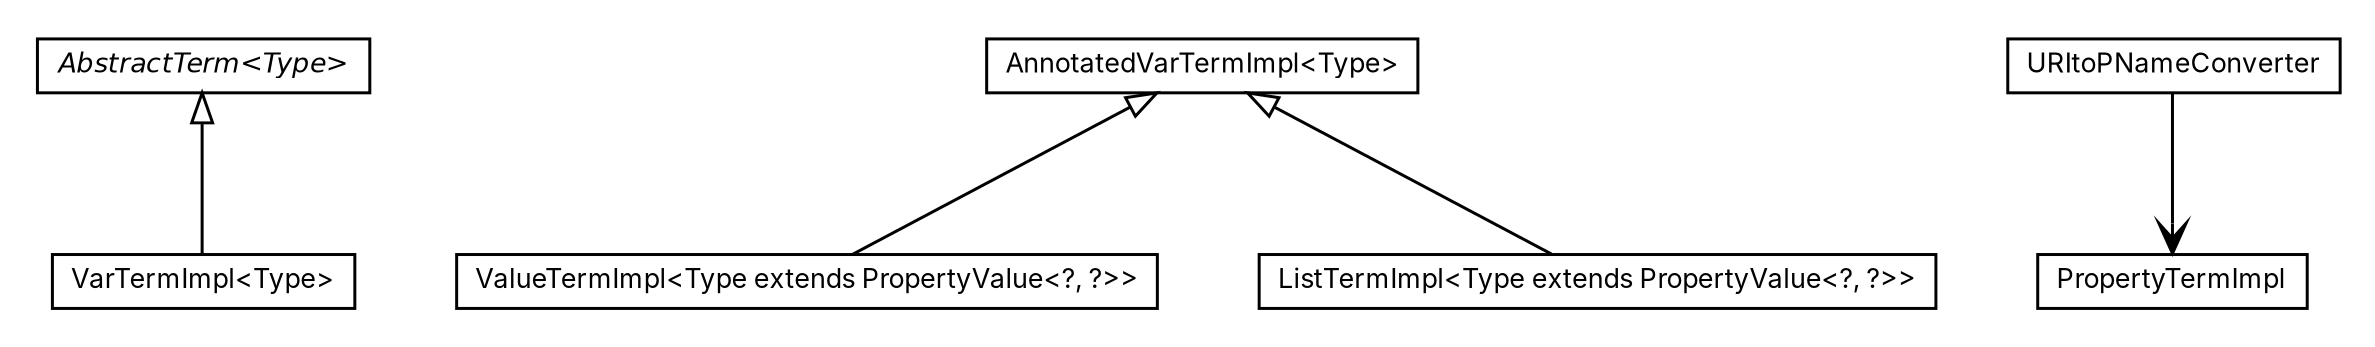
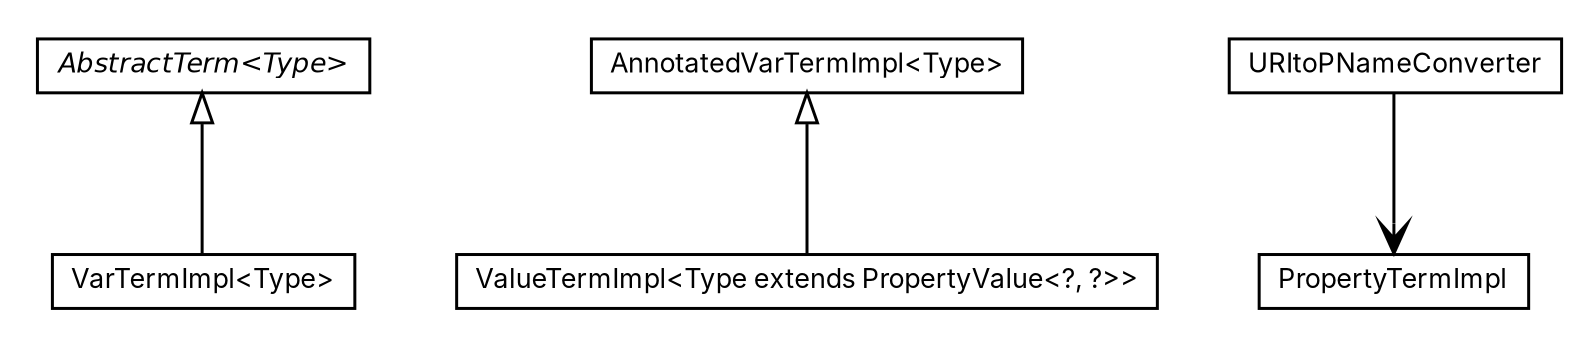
  digraph {
    fontname=Inter
    node [fontcolor=black fontname=Inter fontsize=9.0 shape=plaintext]
    edge [arrowtail=empty dir=back fontname=Inter fontsize=10 headport=p labelfontname=Helvetica labelfontsize=10 tailport=p]
    n1 [label=<<table border="0" cellborder="1" cellspacing="0" cellpadding="2" port="p" href="./VarTermImpl.html"> 		<tr><td><table border="0" cellspacing="0" cellpadding="1"> 			<tr><td> VarTermImpl&lt;Type&gt; </td></tr> 		</table></td></tr> 		</table>>]
    n2 [label=<<table border="0" cellborder="1" cellspacing="0" cellpadding="2" port="p" href="./AnnotatedVarTermImpl.html"> 		<tr><td><table border="0" cellspacing="0" cellpadding="1"> 			<tr><td> AnnotatedVarTermImpl&lt;Type&gt; </td></tr> 		</table></td></tr> 		</table>>]
    n3 [label=<<table border="0" cellborder="1" cellspacing="0" cellpadding="2" port="p" href="./ValueTermImpl.html"> 		<tr><td><table border="0" cellspacing="0" cellpadding="1"> 			<tr><td> ValueTermImpl&lt;Type extends PropertyValue&lt;?, ?&gt;&gt; </td></tr> 		</table></td></tr> 		</table>>]
-   n4 [label=<<table border="0" cellborder="1" cellspacing="0" cellpadding="2" port="p" href="./ListTermImpl.html"> 		<tr><td><table border="0" cellspacing="0" cellpadding="1"> 			<tr><td> ListTermImpl&lt;Type extends PropertyValue&lt;?, ?&gt;&gt; </td></tr> 		</table></td></tr> 		</table>>]
    n5 [label=<<table border="0" cellborder="1" cellspacing="0" cellpadding="2" port="p" href="./URItoPNameConverter.html"> 		<tr><td><table border="0" cellspacing="0" cellpadding="1"> 			<tr><td> URItoPNameConverter </td></tr> 		</table></td></tr> 		</table>>]
    n6 [label=<<table border="0" cellborder="1" cellspacing="0" cellpadding="2" port="p" href="./PropertyTermImpl.html"> 		<tr><td><table border="0" cellspacing="0" cellpadding="1"> 			<tr><td> PropertyTermImpl </td></tr> 		</table></td></tr> 		</table>>]
    n7 [label=<<table border="0" cellborder="1" cellspacing="0" cellpadding="2" port="p" href="./AbstractTerm.html"> 		<tr><td><table border="0" cellspacing="0" cellpadding="1"> 			<tr><td><font face="Helvetica-Oblique"> AbstractTerm&lt;Type&gt; </font></td></tr> 		</table></td></tr> 		</table>>]
    n2 -> n3
-   n2 -> n4
    n5 -> n6 [arrowhead=open color=black fontcolor=black fontsize=10.0 arrowtail="" dir=""]
    n7 -> n1
  }
